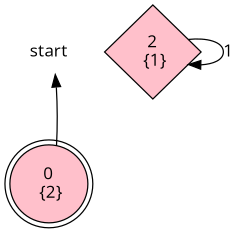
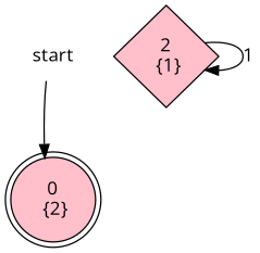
  digraph {
    fontname="Open Sans"
    node [fontname="Open Sans" fillcolor=pink style=filled]
    edge [fontname="Open Sans"]
    start [shape=none fillcolor="" style=""]
    n2 [label="0\n {2}" peripheries=2 shape=circle]
    n3 [label="2\n {1}" peripheries=1 shape=diamond]
-   n2 -> start
+   start -> n2
    n3 -> n3 [label=1]
  }
